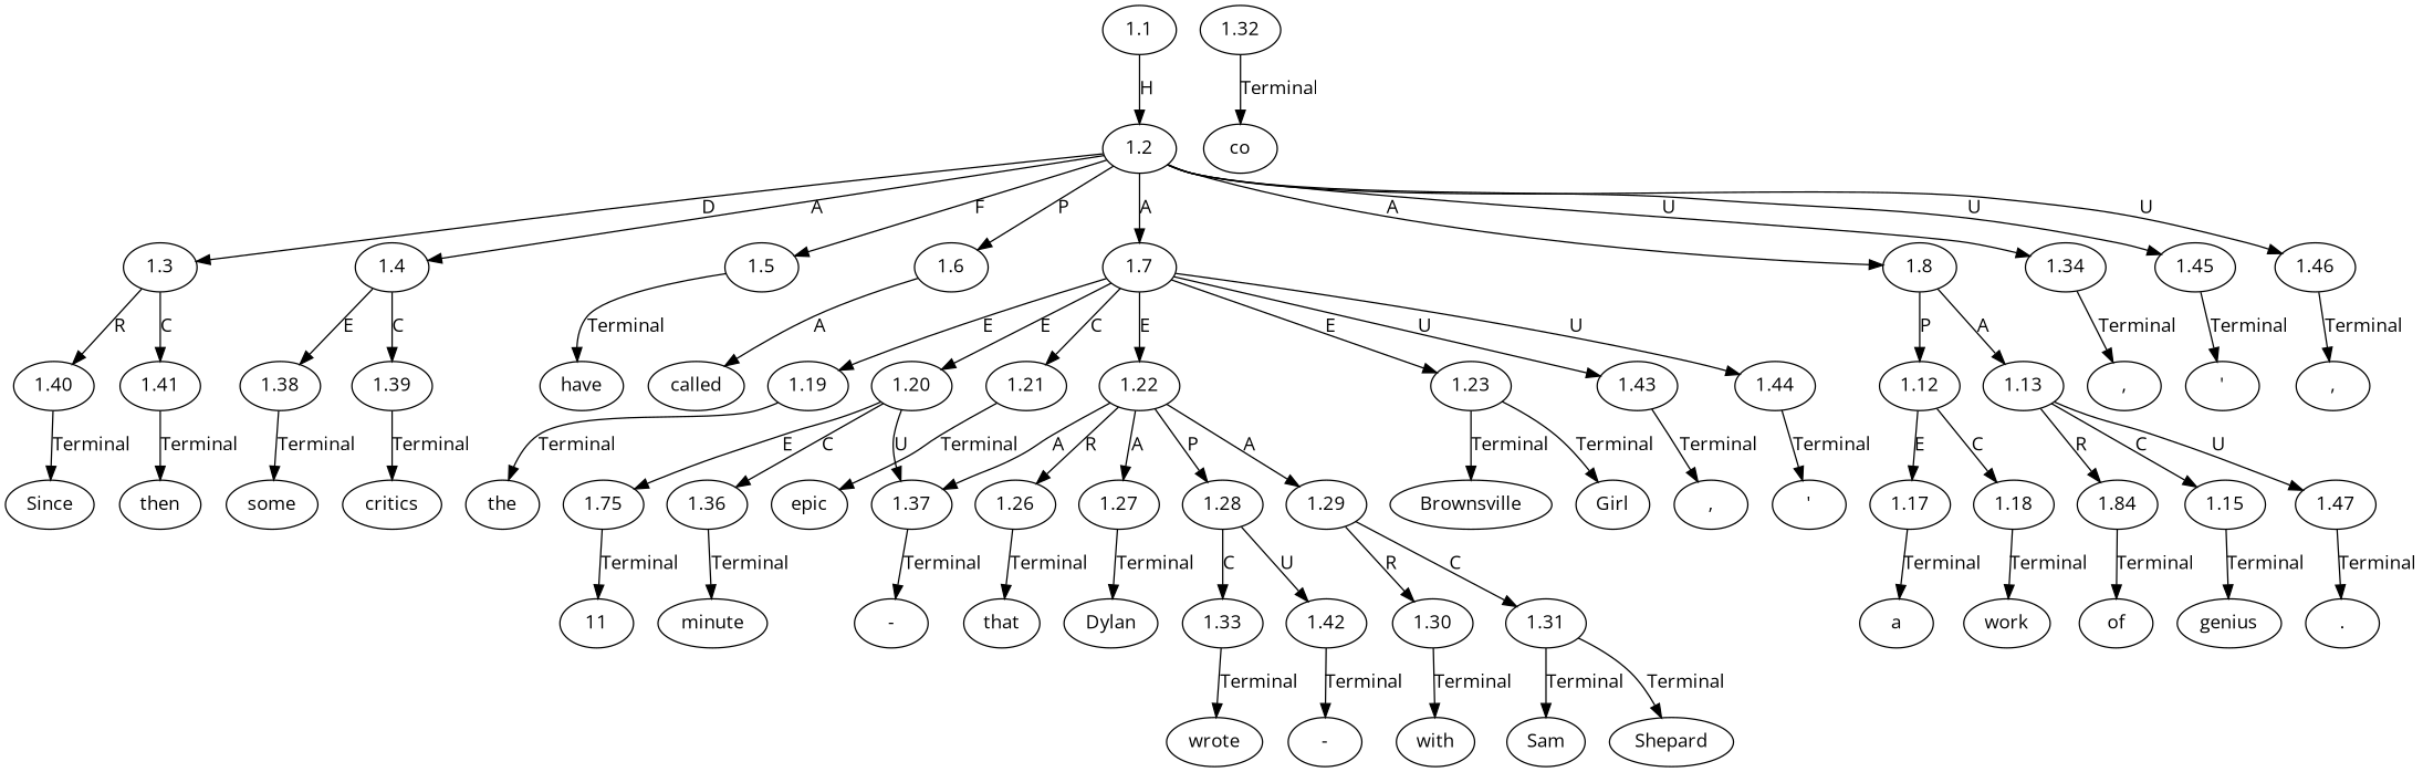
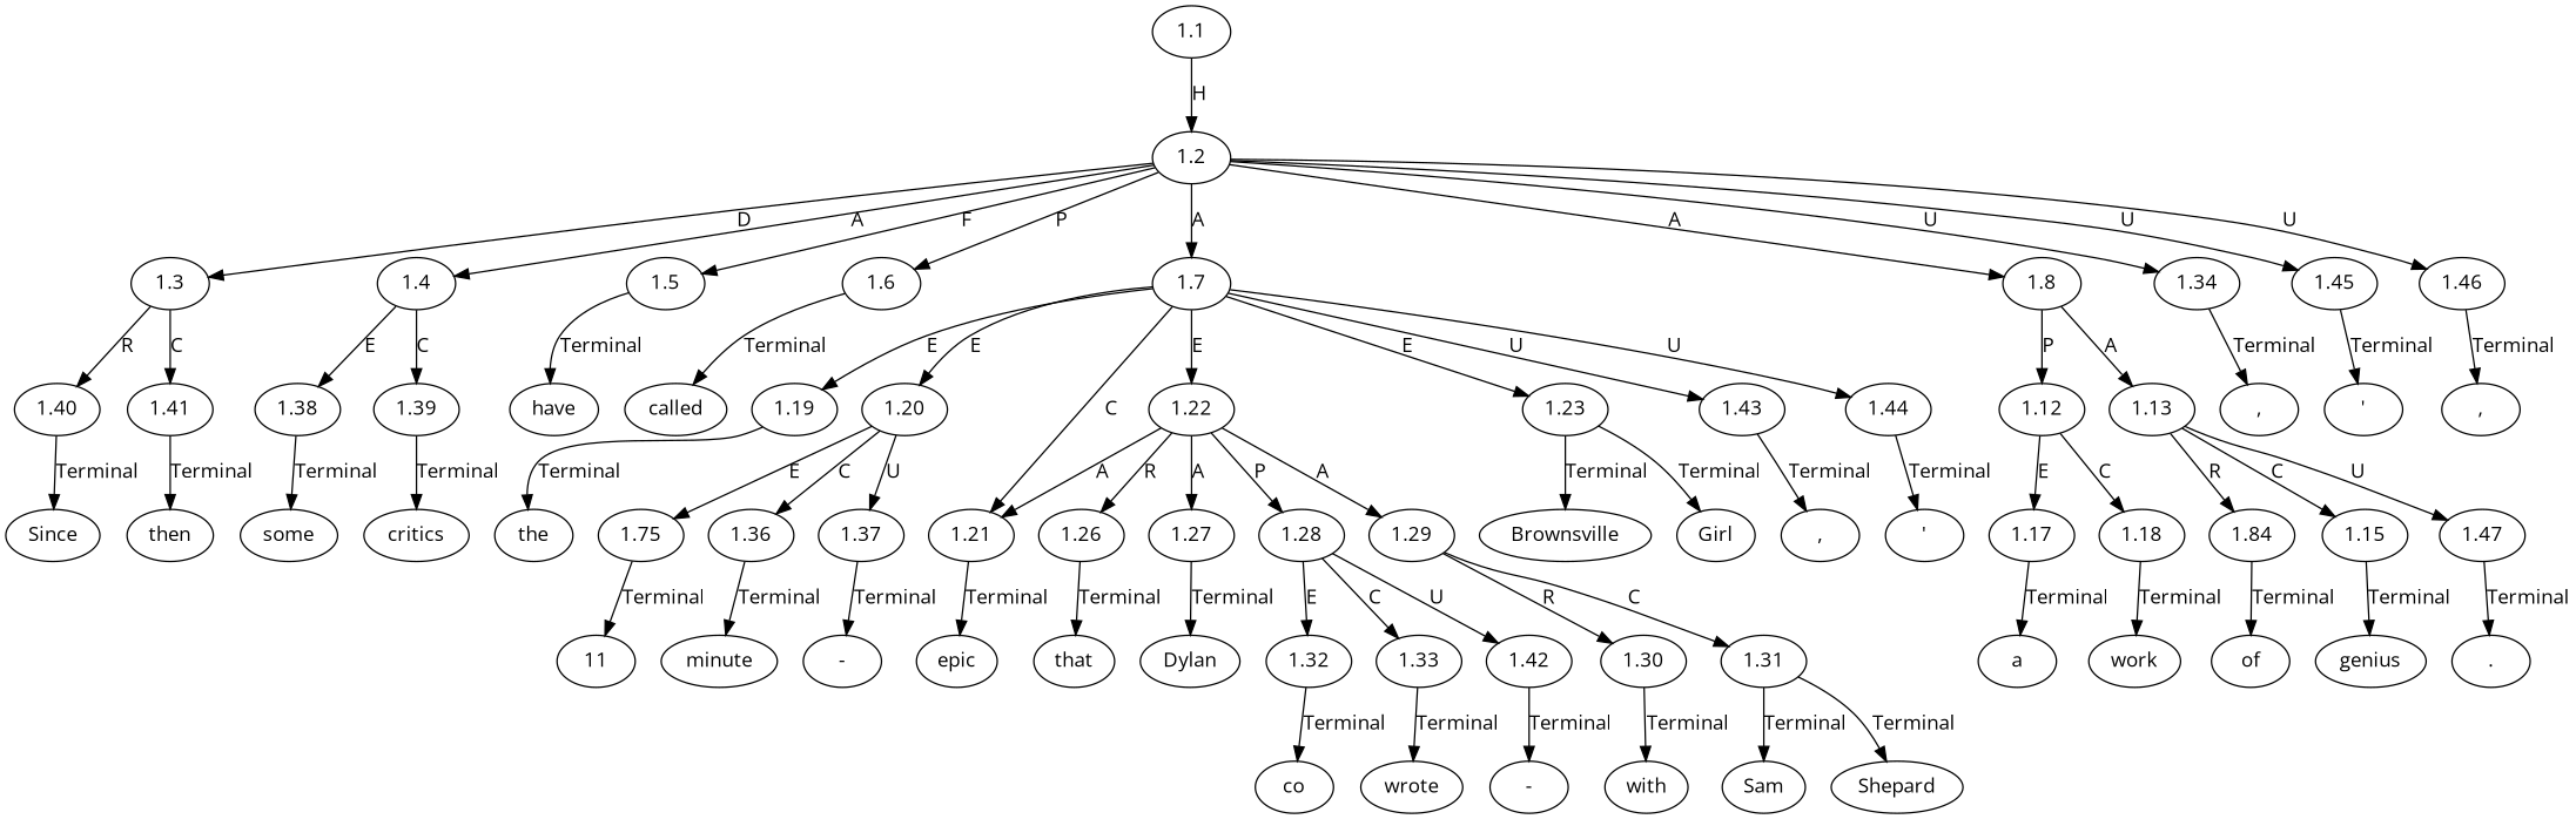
  digraph {
    fontname="Open Sans"
    node [fontname="Open Sans" ordering=out]
    edge [fontname="Open Sans" ordering=out]
    n1 [label=Since]
    n2 [label="-"]
    n3 [label=minute]
    n4 [label=epic]
    n5 [label=that]
    n6 [label=Dylan]
    n7 [label=co]
    n8 [label="-"]
    n9 [label=wrote]
    n10 [label=with]
    n11 [label=Sam]
    n12 [label=then]
    n13 [label=Shepard]
    n14 [label=","]
    n15 [label="'"]
    n16 [label=Brownsville]
    n17 [label=Girl]
    n18 [label="'"]
    n19 [label=","]
    n20 [label=a]
    n21 [label=work]
    n22 [label=of]
    n23 [label=","]
    n24 [label=genius]
    n25 [label="."]
    n26 [label=some]
    n27 [label=critics]
    n28 [label=have]
    n29 [label=called]
    n30 [label=the]
    n31 [label=11]
    n32 [label=1.1]
    n33 [label=1.2]
    n34 [label=1.3]
    n35 [label=1.4]
    n36 [label=1.5]
    n37 [label=1.6]
    n38 [label=1.7]
    n39 [label=1.8]
    n40 [label=1.34]
    n41 [label=1.45]
    n42 [label=1.46]
    n43 [label=1.40]
    n44 [label=1.41]
    n45 [label=1.38]
    n46 [label=1.39]
    n47 [label=1.19]
    n48 [label=1.20]
    n49 [label=1.21]
    n50 [label=1.22]
    n51 [label=1.23]
    n52 [label=1.43]
    n53 [label=1.44]
    n54 [label=1.12]
    n55 [label=1.13]
    n56 [label=1.75]
    n57 [label=1.36]
    n58 [label=1.37]
    n59 [label=1.26]
    n60 [label=1.27]
    n61 [label=1.28]
    n62 [label=1.29]
    n63 [label=1.17]
    n64 [label=1.18]
    n65 [label=1.84]
    n66 [label=1.15]
    n67 [label=1.47]
    n68 [label=1.32]
    n69 [label=1.33]
    n70 [label=1.42]
    n71 [label=1.30]
    n72 [label=1.31]
    n32 -> n33 [label=H]
    n33 -> n34 [label=D]
    n33 -> n35 [label=A]
    n33 -> n36 [label=F]
    n33 -> n37 [label=P]
    n33 -> n38 [label=A]
    n33 -> n39 [label=A]
    n33 -> n40 [label=U]
    n33 -> n41 [label=U]
    n33 -> n42 [label=U]
    n34 -> n43 [label=R]
    n34 -> n44 [label=C]
    n35 -> n45 [label=E]
    n35 -> n46 [label=C]
    n36 -> n28 [label=Terminal]
-   n37 -> n29 [label=A]
+   n37 -> n29 [label=Terminal]
    n38 -> n47 [label=E]
    n38 -> n48 [label=E]
    n38 -> n49 [label=C]
    n38 -> n50 [label=E]
    n38 -> n51 [label=E]
    n38 -> n52 [label=U]
    n38 -> n53 [label=U]
    n39 -> n54 [label=P]
    n39 -> n55 [label=A]
    n40 -> n23 [label=Terminal]
    n41 -> n18 [label=Terminal]
    n42 -> n19 [label=Terminal]
    n43 -> n1 [label=Terminal]
    n44 -> n12 [label=Terminal]
    n45 -> n26 [label=Terminal]
    n46 -> n27 [label=Terminal]
    n47 -> n30 [label=Terminal]
    n48 -> n56 [label=E]
    n48 -> n57 [label=C]
    n48 -> n58 [label=U]
    n49 -> n4 [label=Terminal]
-   n50 -> n58 [label=A]
+   n50 -> n49 [label=A]
    n50 -> n59 [label=R]
    n50 -> n60 [label=A]
    n50 -> n61 [label=P]
    n50 -> n62 [label=A]
    n51 -> n16 [label=Terminal]
    n51 -> n17 [label=Terminal]
    n52 -> n14 [label=Terminal]
    n53 -> n15 [label=Terminal]
    n54 -> n63 [label=E]
    n54 -> n64 [label=C]
    n55 -> n65 [label=R]
    n55 -> n66 [label=C]
    n55 -> n67 [label=U]
    n56 -> n31 [label=Terminal]
    n57 -> n3 [label=Terminal]
    n58 -> n2 [label=Terminal]
    n59 -> n5 [label=Terminal]
    n60 -> n6 [label=Terminal]
+   n61 -> n68 [label=E]
    n61 -> n69 [label=C]
    n61 -> n70 [label=U]
    n62 -> n71 [label=R]
    n62 -> n72 [label=C]
    n63 -> n20 [label=Terminal]
    n64 -> n21 [label=Terminal]
    n65 -> n22 [label=Terminal]
    n66 -> n24 [label=Terminal]
    n67 -> n25 [label=Terminal]
    n68 -> n7 [label=Terminal]
    n69 -> n9 [label=Terminal]
    n70 -> n8 [label=Terminal]
    n71 -> n10 [label=Terminal]
    n72 -> n11 [label=Terminal]
    n72 -> n13 [label=Terminal]
  }
